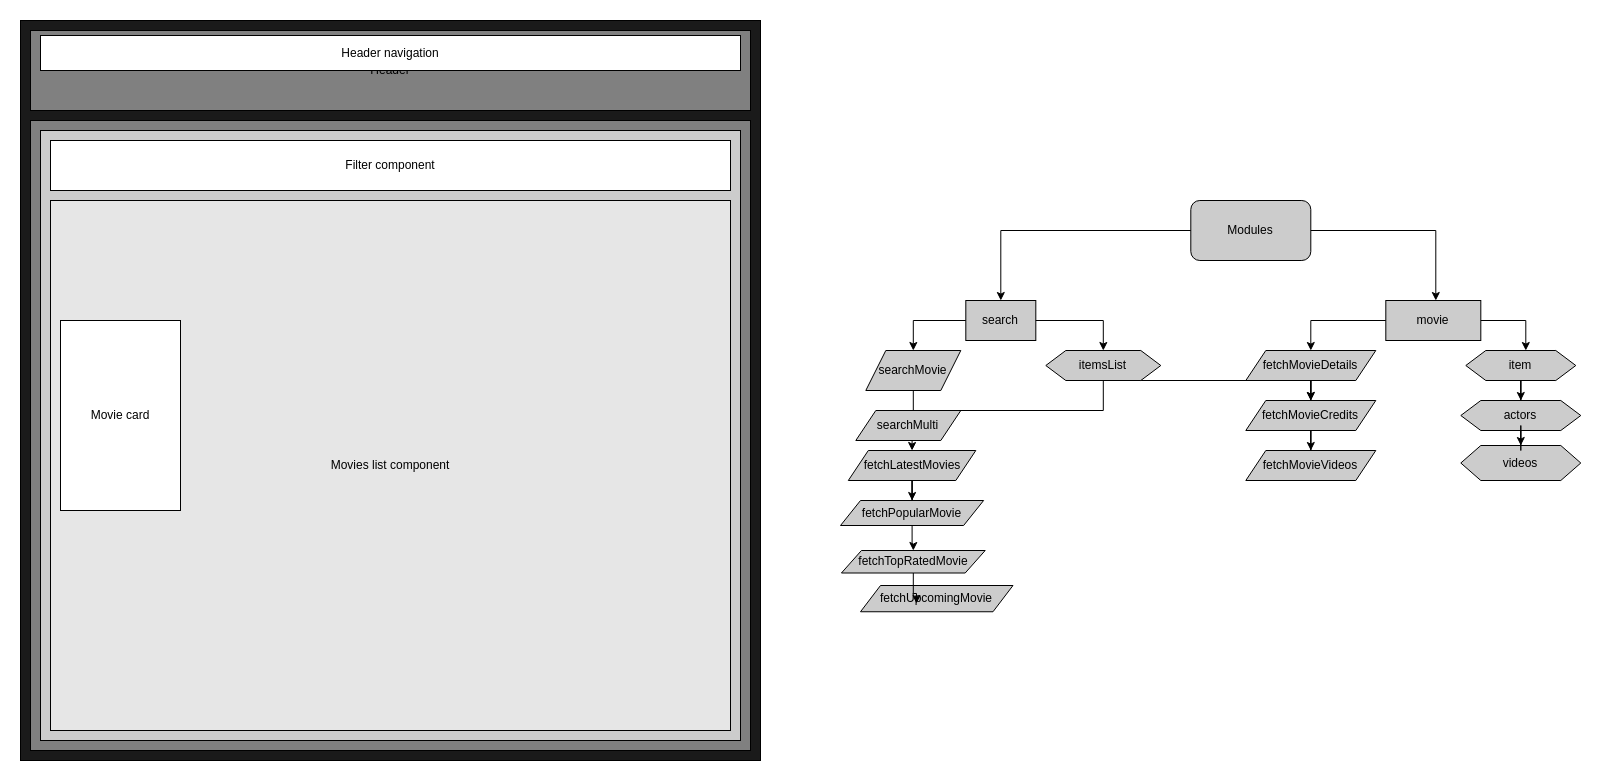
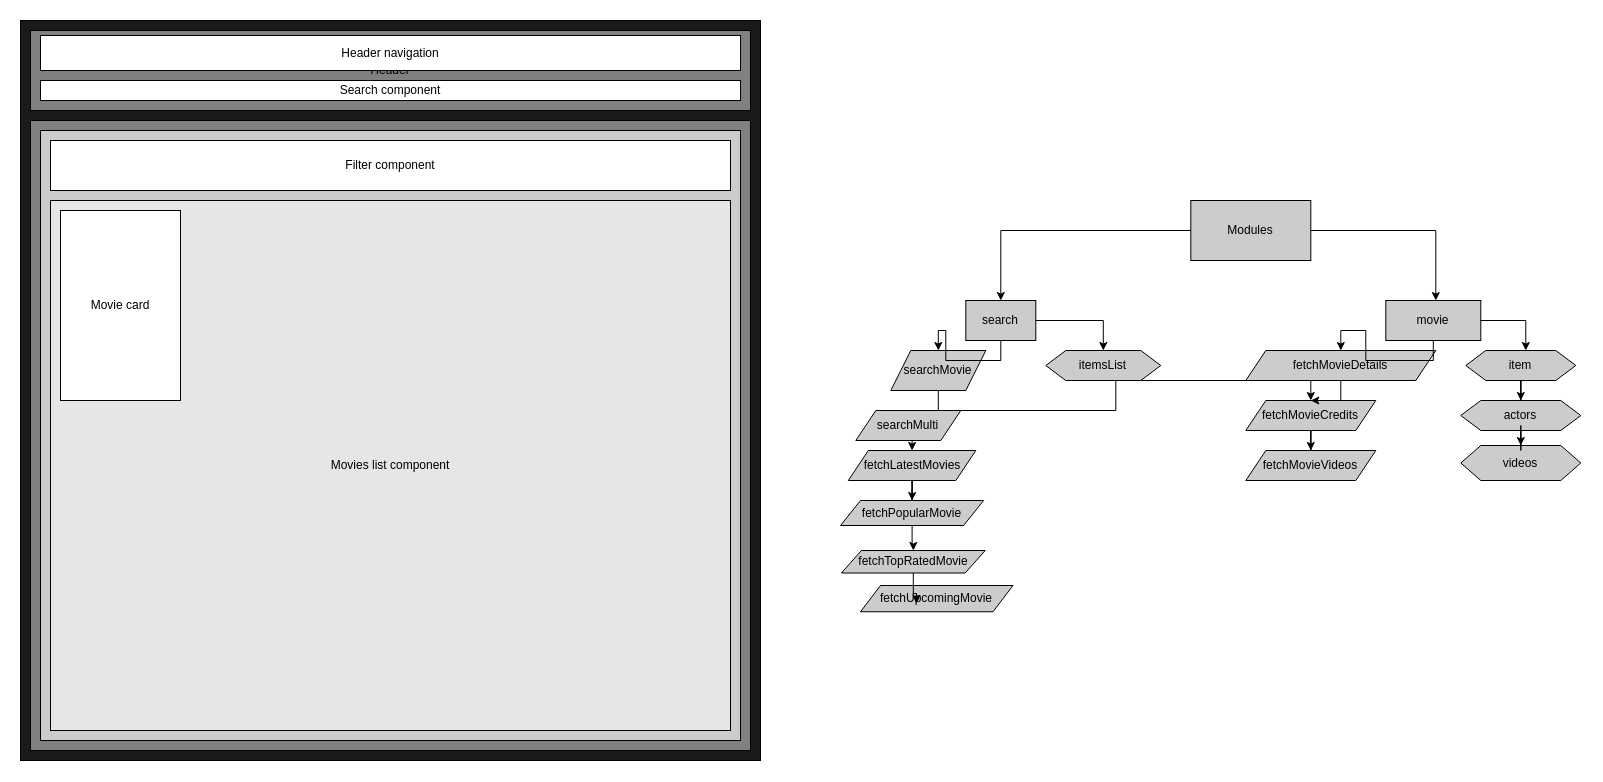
  <mxCell id="0" />
  <mxCell id="1" parent="0" />
  <mxCell id="2" value="&lt;div&gt;App.vue&lt;/div&gt;" style="whiteSpace=wrap;html=1;aspect=fixed;fillColor=#1A1A1A;" vertex="1" parent="1"><mxGeometry x="20" y="20" width="740" height="740" as="geometry" /></mxCell>
  <mxCell id="3" value="&lt;div&gt;Header&lt;/div&gt;" style="rounded=0;whiteSpace=wrap;html=1;fillColor=#808080;" vertex="1" parent="1"><mxGeometry x="30" y="30" width="720" height="80" as="geometry" /></mxCell>
  <mxCell id="4" value="&lt;div&gt;Header navigation&lt;/div&gt;" style="rounded=0;whiteSpace=wrap;html=1;" vertex="1" parent="1"><mxGeometry x="40" y="35" width="700" height="35" as="geometry" /></mxCell>
+ <mxCell id="5" value="Search component" style="rounded=0;whiteSpace=wrap;html=1;" vertex="1" parent="1"><mxGeometry x="40" y="80" width="700" height="20" as="geometry" /></mxCell>
  <mxCell id="6" value="&lt;div&gt;Vue router&lt;/div&gt;" style="rounded=0;whiteSpace=wrap;html=1;fillColor=#808080;" vertex="1" parent="1"><mxGeometry x="30" y="120" width="720" height="630" as="geometry" /></mxCell>
  <mxCell id="7" value="&lt;div&gt;Dashboard component &lt;br&gt;&lt;/div&gt;&lt;div&gt;(route: /dashboard)&lt;/div&gt;" style="rounded=0;whiteSpace=wrap;html=1;fillColor=#CCCCCC;" vertex="1" parent="1"><mxGeometry x="40" y="130" width="700" height="610" as="geometry" /></mxCell>
  <mxCell id="8" value="&lt;div&gt;Movies list component&lt;/div&gt;" style="rounded=0;whiteSpace=wrap;html=1;fillColor=#E6E6E6;" vertex="1" parent="1"><mxGeometry x="50" y="200" width="680" height="530" as="geometry" /></mxCell>
- <mxCell id="9" value="Movie card" style="rounded=0;whiteSpace=wrap;html=1;" vertex="1" parent="1"><mxGeometry x="60" y="320" width="120" height="190" as="geometry" /></mxCell>
+ <mxCell id="9" value="Movie card" style="rounded=0;whiteSpace=wrap;html=1;" vertex="1" parent="1"><mxGeometry x="60" y="210" width="120" height="190" as="geometry" /></mxCell>
  <mxCell id="10" value="&lt;div&gt;Filter component&lt;/div&gt;" style="rounded=0;whiteSpace=wrap;html=1;" vertex="1" parent="1"><mxGeometry x="50" y="140" width="680" height="50" as="geometry" /></mxCell>
  <mxCell id="11" value="" style="group" vertex="1" connectable="0" parent="1"><mxGeometry x="840" y="50" width="740.31" height="566.25" as="geometry" /></mxCell>
- <mxCell id="12" value="&lt;div&gt;Modules&lt;/div&gt;" style="whiteSpace=wrap;html=1;fillColor=#CCCCCC;rounded=1;" vertex="1" parent="11"><mxGeometry x="350.31" y="150" width="120" height="60" as="geometry" /></mxCell>
+ <mxCell id="12" value="&lt;div&gt;Modules&lt;/div&gt;" style="whiteSpace=wrap;html=1;fillColor=#CCCCCC;" vertex="1" parent="11"><mxGeometry x="350.31" y="150" width="120" height="60" as="geometry" /></mxCell>
  <mxCell id="13" value="&lt;div&gt;search&lt;/div&gt;" style="whiteSpace=wrap;html=1;fillColor=#CCCCCC;" vertex="1" parent="11"><mxGeometry x="125.31" y="250" width="70" height="40" as="geometry" /></mxCell>
  <mxCell id="14" value="" style="edgeStyle=orthogonalEdgeStyle;rounded=0;orthogonalLoop=1;jettySize=auto;html=1;" edge="1" parent="11" source="12" target="13"><mxGeometry relative="1" as="geometry" /></mxCell>
- <mxCell id="15" value="&lt;div&gt;searchMovie&lt;/div&gt;" style="shape=parallelogram;perimeter=parallelogramPerimeter;whiteSpace=wrap;html=1;fixedSize=1;fillColor=#CCCCCC;" vertex="1" parent="11"><mxGeometry x="25.31" y="300" width="95" height="40" as="geometry" /></mxCell>
+ <mxCell id="15" value="&lt;div&gt;searchMovie&lt;/div&gt;" style="shape=parallelogram;perimeter=parallelogramPerimeter;whiteSpace=wrap;html=1;fixedSize=1;fillColor=#CCCCCC;" vertex="1" parent="11"><mxGeometry x="50.31" y="300" width="95" height="40" as="geometry" /></mxCell>
  <mxCell id="16" value="" style="edgeStyle=orthogonalEdgeStyle;rounded=0;orthogonalLoop=1;jettySize=auto;html=1;" edge="1" parent="11" source="13" target="15"><mxGeometry relative="1" as="geometry" /></mxCell>
  <mxCell id="17" value="searchMulti" style="shape=parallelogram;perimeter=parallelogramPerimeter;whiteSpace=wrap;html=1;fixedSize=1;fillColor=#CCCCCC;" vertex="1" parent="11"><mxGeometry x="15.31" y="360" width="105" height="30" as="geometry" /></mxCell>
  <mxCell id="18" style="edgeStyle=orthogonalEdgeStyle;rounded=0;orthogonalLoop=1;jettySize=auto;html=1;exitX=0.5;exitY=1;exitDx=0;exitDy=0;" edge="1" parent="11" source="15" target="33"><mxGeometry relative="1" as="geometry" /></mxCell>
  <mxCell id="19" value="&lt;div&gt;itemsList&lt;/div&gt;" style="shape=hexagon;perimeter=hexagonPerimeter2;whiteSpace=wrap;html=1;fixedSize=1;fillColor=#CCCCCC;" vertex="1" parent="11"><mxGeometry x="205.31" y="300" width="115" height="30" as="geometry" /></mxCell>
  <mxCell id="20" value="" style="edgeStyle=orthogonalEdgeStyle;rounded=0;orthogonalLoop=1;jettySize=auto;html=1;" edge="1" parent="11" source="13" target="19"><mxGeometry relative="1" as="geometry" /></mxCell>
  <mxCell id="21" value="&lt;div&gt;fetchLatestMovies&lt;/div&gt;" style="shape=parallelogram;perimeter=parallelogramPerimeter;whiteSpace=wrap;html=1;fixedSize=1;fillColor=#CCCCCC;" vertex="1" parent="11"><mxGeometry x="7.81" y="400" width="127.5" height="30" as="geometry" /></mxCell>
  <mxCell id="22" style="edgeStyle=orthogonalEdgeStyle;rounded=0;orthogonalLoop=1;jettySize=auto;html=1;exitX=0.5;exitY=1;exitDx=0;exitDy=0;entryX=0.5;entryY=0;entryDx=0;entryDy=0;" edge="1" parent="11" source="17" target="21"><mxGeometry relative="1" as="geometry" /></mxCell>
  <mxCell id="23" value="&lt;div&gt;fetchPopularMovie&lt;/div&gt;" style="shape=parallelogram;perimeter=parallelogramPerimeter;whiteSpace=wrap;html=1;fixedSize=1;fillColor=#CCCCCC;" vertex="1" parent="11"><mxGeometry y="450" width="143.12" height="25" as="geometry" /></mxCell>
  <mxCell id="24" value="" style="edgeStyle=orthogonalEdgeStyle;rounded=0;orthogonalLoop=1;jettySize=auto;html=1;" edge="1" parent="11" source="21" target="23"><mxGeometry relative="1" as="geometry" /></mxCell>
  <mxCell id="25" value="fetchTopRatedMovie" style="shape=parallelogram;perimeter=parallelogramPerimeter;whiteSpace=wrap;html=1;fixedSize=1;fillColor=#CCCCCC;" vertex="1" parent="11"><mxGeometry x="0.94" y="500" width="143.75" height="22.5" as="geometry" /></mxCell>
  <mxCell id="26" value="" style="edgeStyle=orthogonalEdgeStyle;rounded=0;orthogonalLoop=1;jettySize=auto;html=1;" edge="1" parent="11" source="23" target="25"><mxGeometry relative="1" as="geometry" /></mxCell>
  <mxCell id="27" value="fetchUpcomingMovie" style="shape=parallelogram;perimeter=parallelogramPerimeter;whiteSpace=wrap;html=1;fixedSize=1;fillColor=#CCCCCC;" vertex="1" parent="11"><mxGeometry x="20" y="535" width="152.49" height="26.25" as="geometry" /></mxCell>
  <mxCell id="28" value="" style="edgeStyle=orthogonalEdgeStyle;rounded=0;orthogonalLoop=1;jettySize=auto;html=1;" edge="1" parent="11" source="25"><mxGeometry relative="1" as="geometry"><mxPoint x="76" y="553" as="targetPoint" /><Array as="points"><mxPoint x="73" y="543" /><mxPoint x="76" y="543" /></Array></mxGeometry></mxCell>
  <mxCell id="29" value="movie" style="whiteSpace=wrap;html=1;fillColor=#CCCCCC;" vertex="1" parent="11"><mxGeometry x="545.31" y="250" width="95" height="40" as="geometry" /></mxCell>
  <mxCell id="30" value="" style="edgeStyle=orthogonalEdgeStyle;rounded=0;orthogonalLoop=1;jettySize=auto;html=1;" edge="1" parent="11" source="12" target="29"><mxGeometry relative="1" as="geometry"><Array as="points"><mxPoint x="595.31" y="180" /></Array></mxGeometry></mxCell>
- <mxCell id="31" value="&lt;div&gt;fetchMovieDetails&lt;/div&gt;" style="shape=parallelogram;perimeter=parallelogramPerimeter;whiteSpace=wrap;html=1;fixedSize=1;fillColor=#CCCCCC;" vertex="1" parent="11"><mxGeometry x="405.31" y="300" width="130" height="30" as="geometry" /></mxCell>
+ <mxCell id="31" value="&lt;div&gt;fetchMovieDetails&lt;/div&gt;" style="shape=parallelogram;perimeter=parallelogramPerimeter;whiteSpace=wrap;html=1;fixedSize=1;fillColor=#CCCCCC;" vertex="1" parent="11"><mxGeometry x="405.31" y="300" width="190" height="30" as="geometry" /></mxCell>
  <mxCell id="32" value="" style="edgeStyle=orthogonalEdgeStyle;rounded=0;orthogonalLoop=1;jettySize=auto;html=1;" edge="1" parent="11" source="29" target="31"><mxGeometry relative="1" as="geometry" /></mxCell>
  <mxCell id="33" value="fetchMovieCredits" style="shape=parallelogram;perimeter=parallelogramPerimeter;whiteSpace=wrap;html=1;fixedSize=1;fillColor=#CCCCCC;" vertex="1" parent="11"><mxGeometry x="405.31" y="350" width="130" height="30" as="geometry" /></mxCell>
  <mxCell id="34" value="" style="edgeStyle=orthogonalEdgeStyle;rounded=0;orthogonalLoop=1;jettySize=auto;html=1;" edge="1" parent="11" source="31" target="33"><mxGeometry relative="1" as="geometry" /></mxCell>
  <mxCell id="35" value="fetchMovieVideos" style="shape=parallelogram;perimeter=parallelogramPerimeter;whiteSpace=wrap;html=1;fixedSize=1;fillColor=#CCCCCC;" vertex="1" parent="11"><mxGeometry x="405.31" y="400" width="130" height="30" as="geometry" /></mxCell>
  <mxCell id="36" value="" style="edgeStyle=orthogonalEdgeStyle;rounded=0;orthogonalLoop=1;jettySize=auto;html=1;" edge="1" parent="11" source="33" target="35"><mxGeometry relative="1" as="geometry" /></mxCell>
  <mxCell id="37" value="item" style="shape=hexagon;perimeter=hexagonPerimeter2;whiteSpace=wrap;html=1;fixedSize=1;fillColor=#CCCCCC;" vertex="1" parent="11"><mxGeometry x="625.31" y="300" width="110" height="30" as="geometry" /></mxCell>
  <mxCell id="38" value="" style="edgeStyle=orthogonalEdgeStyle;rounded=0;orthogonalLoop=1;jettySize=auto;html=1;" edge="1" parent="11" source="29" target="37"><mxGeometry relative="1" as="geometry"><Array as="points"><mxPoint x="685.31" y="270" /></Array></mxGeometry></mxCell>
  <mxCell id="39" value="&lt;div&gt;actors&lt;/div&gt;" style="shape=hexagon;perimeter=hexagonPerimeter2;whiteSpace=wrap;html=1;fixedSize=1;fillColor=#CCCCCC;" vertex="1" parent="11"><mxGeometry x="620.31" y="350" width="120" height="30" as="geometry" /></mxCell>
  <mxCell id="40" value="" style="edgeStyle=orthogonalEdgeStyle;rounded=0;orthogonalLoop=1;jettySize=auto;html=1;" edge="1" parent="11" source="37" target="39"><mxGeometry relative="1" as="geometry" /></mxCell>
  <mxCell id="41" value="videos" style="shape=hexagon;perimeter=hexagonPerimeter2;whiteSpace=wrap;html=1;fixedSize=1;fillColor=#CCCCCC;" vertex="1" parent="11"><mxGeometry x="620.31" y="395" width="120" height="35" as="geometry" /></mxCell>
  <mxCell id="42" value="" style="edgeStyle=orthogonalEdgeStyle;rounded=0;orthogonalLoop=1;jettySize=auto;html=1;" edge="1" parent="11" source="39" target="41"><mxGeometry relative="1" as="geometry" /></mxCell>
